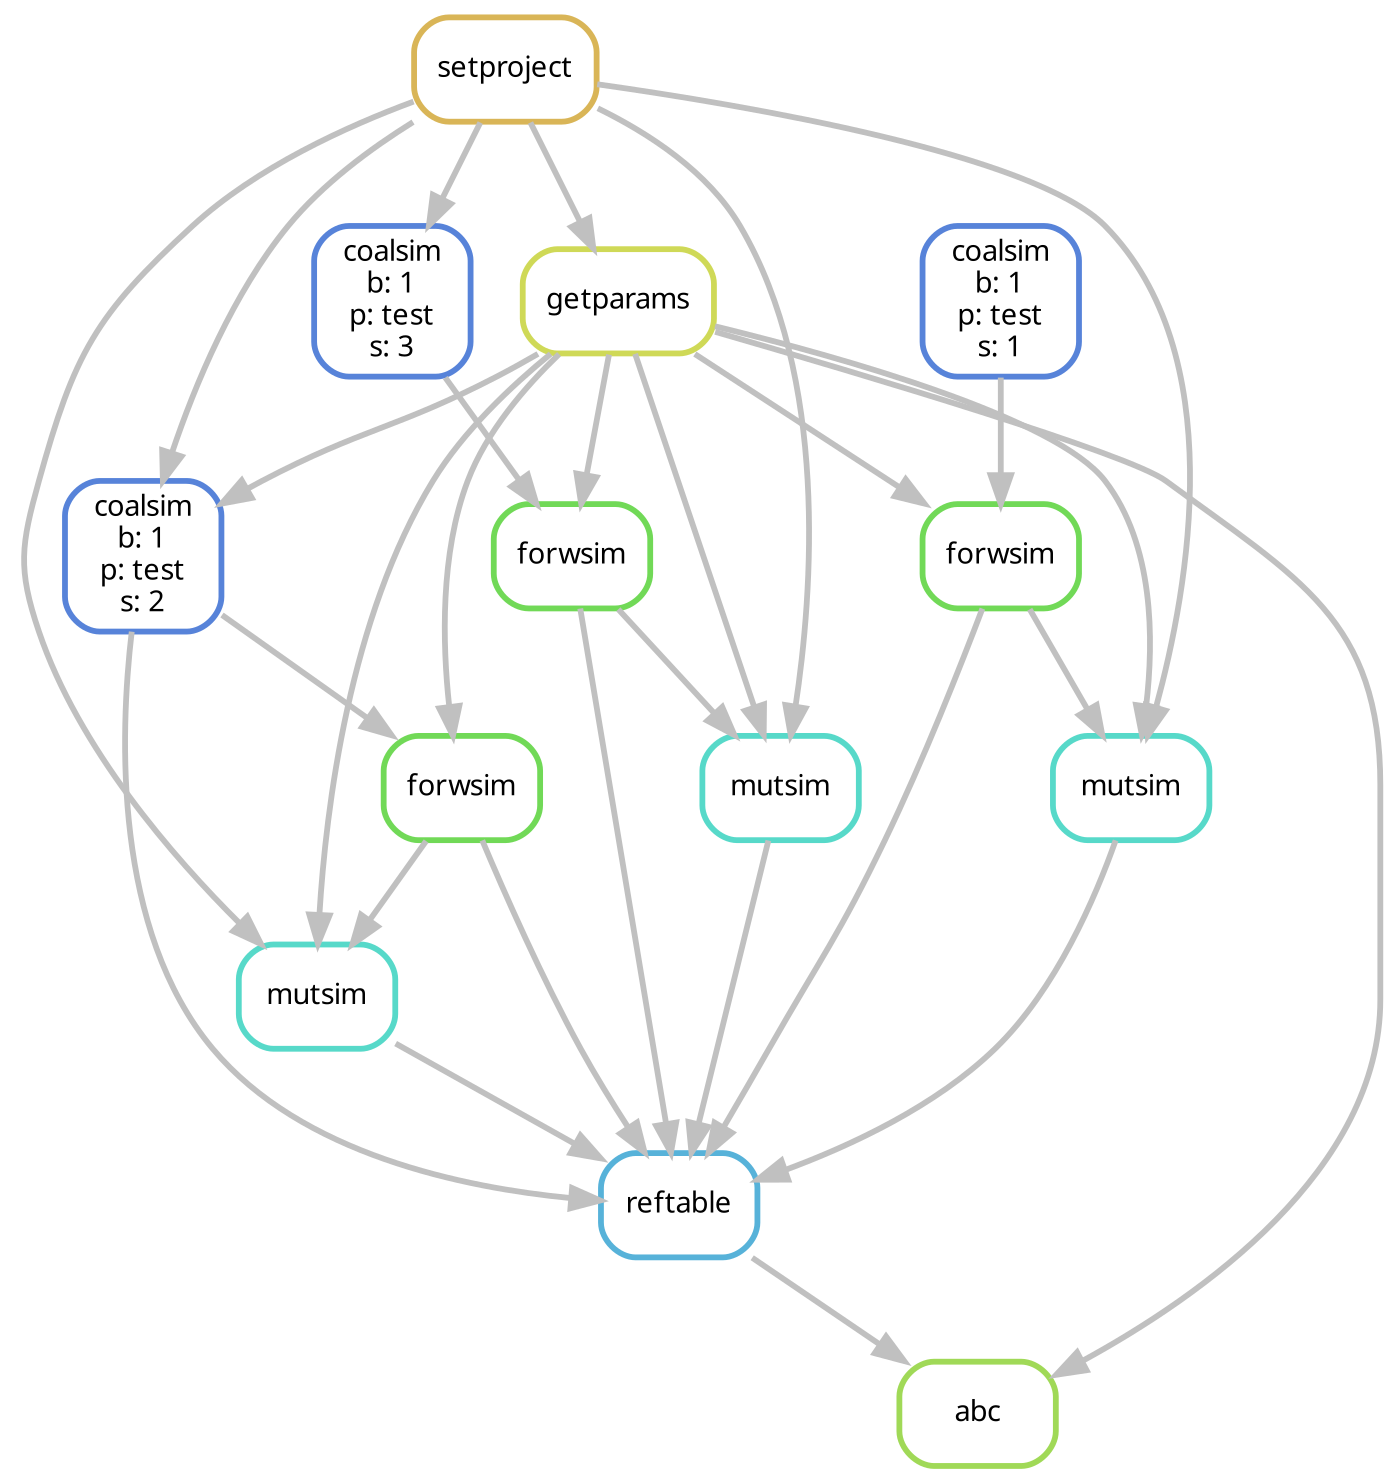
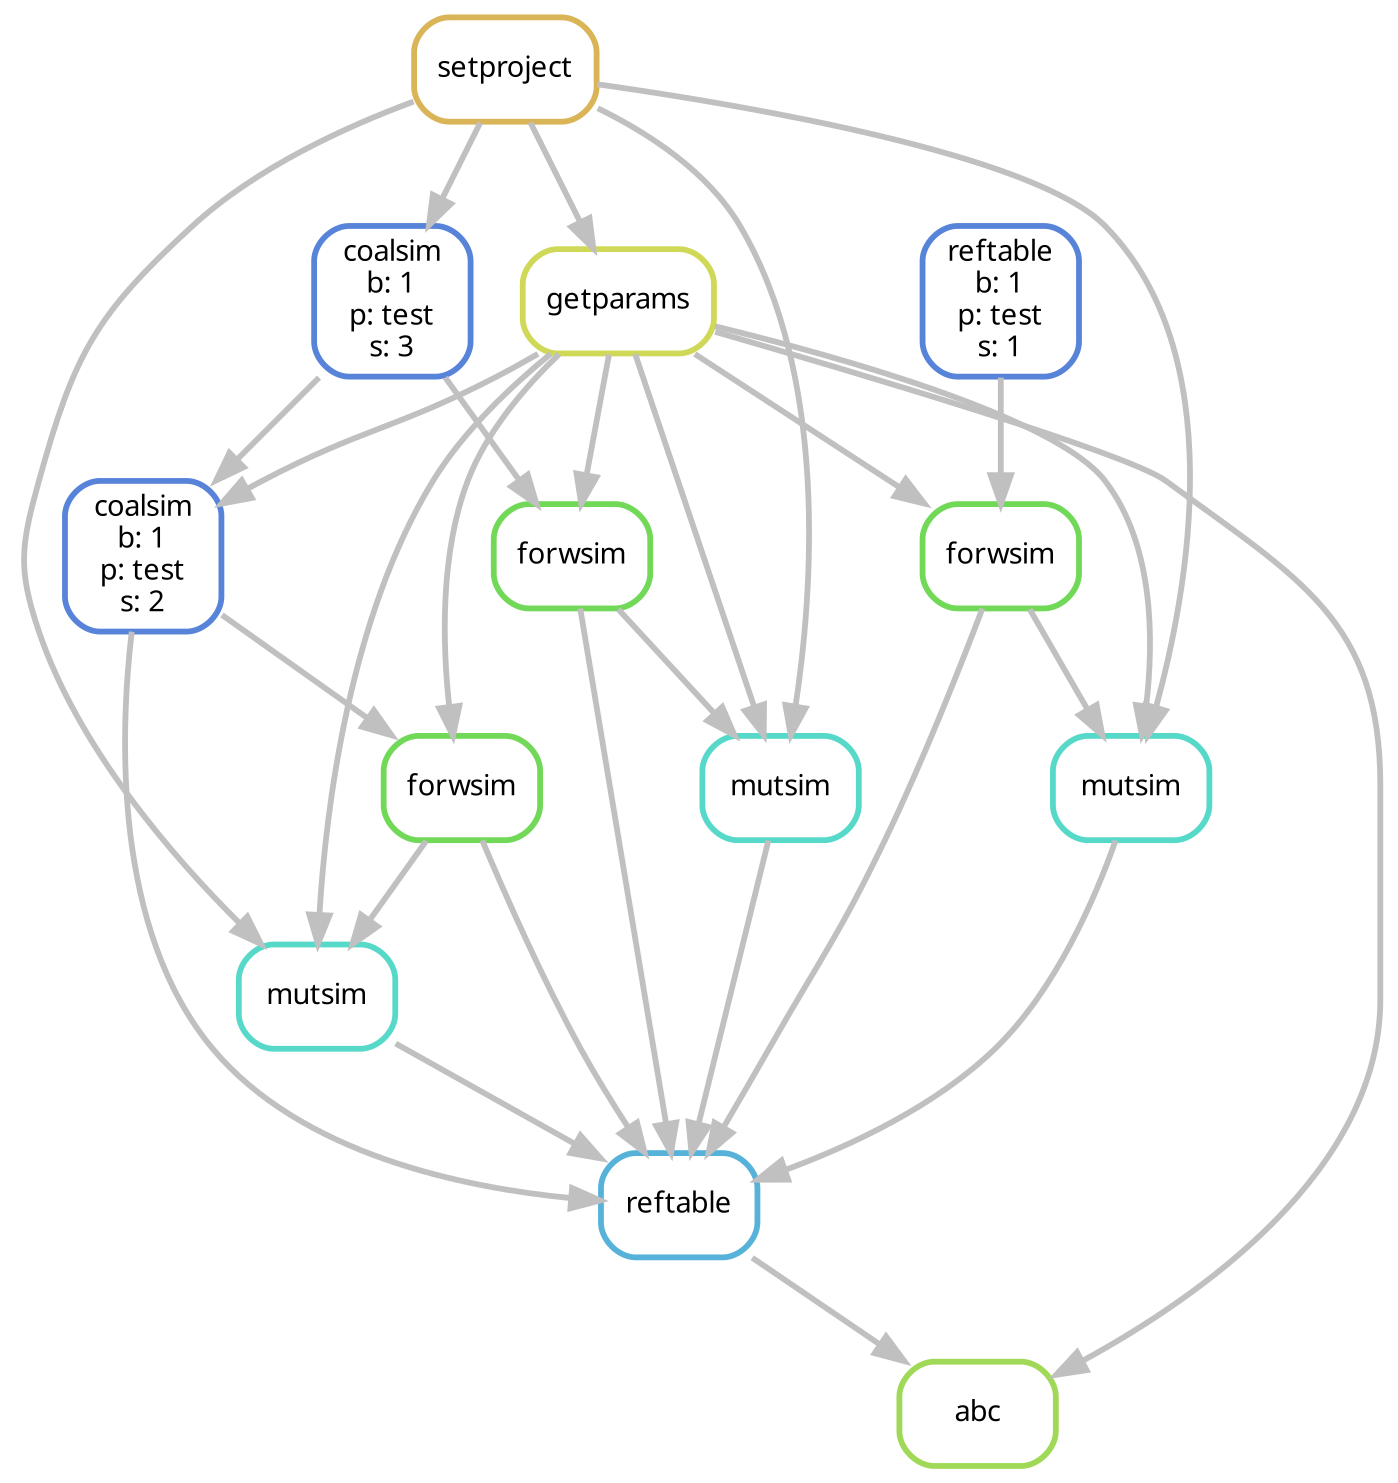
  digraph {
    bgcolor=white
    node [color="0.48 0.6 0.85" fontname=sans fontsize=10 penwidth=2 shape=box style=rounded]
    edge [color=grey penwidth=2]
    n1 [color="0.24 0.6 0.85" label=abc]
    n2 [color="0.55 0.6 0.85" label=reftable]
    n3 [color="0.12 0.6 0.85" label=setproject]
    n4 [label=mutsim]
    n5 [color="0.18 0.6 0.85" label=getparams]
    n6 [label=mutsim]
    n7 [color="0.61 0.6 0.85" label="coalsim\nb: 1\np: test\ns: 2"]
    n8 [label=mutsim]
    n9 [color="0.61 0.6 0.85" label="coalsim\nb: 1\np: test\ns: 3"]
    n10 [color="0.30 0.6 0.85" label=forwsim]
    n11 [color="0.30 0.6 0.85" label=forwsim]
    n12 [color="0.30 0.6 0.85" label=forwsim]
-   n13 [color="0.61 0.6 0.85" label="coalsim\nb: 1\np: test\ns: 1"]
+   n13 [color="0.61 0.6 0.85" label="reftable\nb: 1\np: test\ns: 1"]
    n2 -> n1
    n3 -> n4
    n3 -> n5
    n3 -> n6
-   n3 -> n7
+   n9 -> n7
    n3 -> n8
    n3 -> n9
    n4 -> n2
    n5 -> n1
    n5 -> n4
    n5 -> n6
    n5 -> n7
    n5 -> n8
    n5 -> n10
    n5 -> n11
    n5 -> n12
    n6 -> n2
    n7 -> n2
    n7 -> n11
    n8 -> n2
    n9 -> n12
    n10 -> n2
    n10 -> n4
    n11 -> n2
    n11 -> n6
    n12 -> n2
    n12 -> n8
    n13 -> n10
  }
